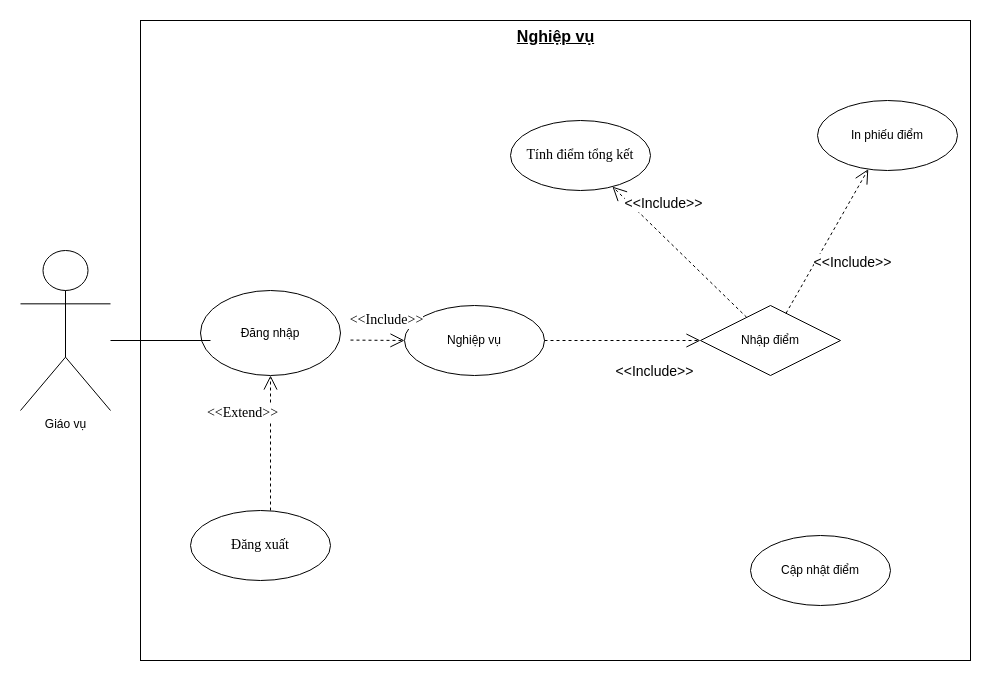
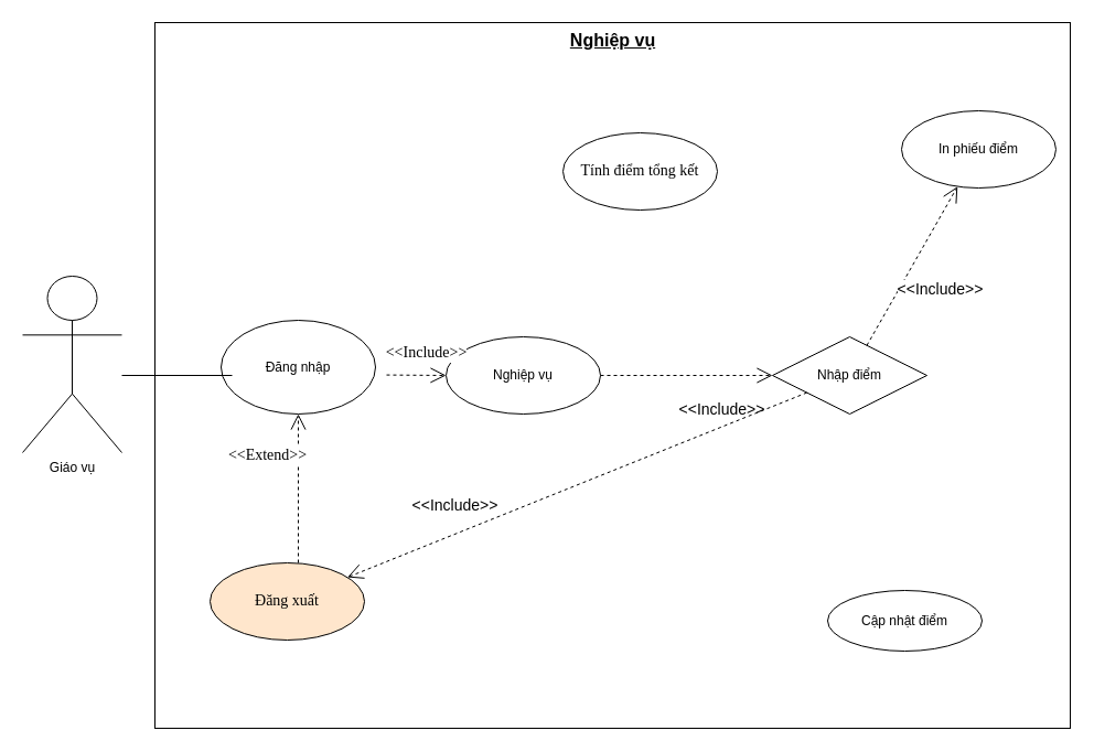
  <mxCell id="0" />
  <mxCell id="1" parent="0" />
  <mxCell id="2" value="Nghiệp vụ" style="html=1;labelBackgroundColor=none;fontColor=default;align=center;verticalAlign=top;fontStyle=5;fontSize=16;" parent="1" vertex="1"><mxGeometry x="140" y="20" width="830" height="640" as="geometry" /></mxCell>
  <mxCell id="3" value="Giáo vụ" style="shape=umlActor;verticalLabelPosition=bottom;verticalAlign=top;html=1;" parent="1" vertex="1"><mxGeometry x="20" y="250" width="90" height="160" as="geometry" /></mxCell>
  <mxCell id="4" value="Đăng nhập" style="ellipse;whiteSpace=wrap;html=1;" parent="1" vertex="1"><mxGeometry x="200" y="290" width="140" height="85" as="geometry" /></mxCell>
- <mxCell id="5" value="Cập nhật điểm" style="ellipse;whiteSpace=wrap;html=1;labelBackgroundColor=none;fontSize=12;fontColor=default;" parent="1" vertex="1"><mxGeometry x="750" y="535" width="140" height="70" as="geometry" /></mxCell>
+ <mxCell id="5" value="Cập nhật điểm" style="ellipse;whiteSpace=wrap;html=1;labelBackgroundColor=none;fontSize=12;fontColor=default;" parent="1" vertex="1"><mxGeometry x="750" y="535" width="140" height="55" as="geometry" /></mxCell>
  <mxCell id="6" value="Nhập điểm" style="rhombus;whiteSpace=wrap;html=1;labelBackgroundColor=none;fontSize=12;fontColor=default;" parent="1" vertex="1"><mxGeometry x="700" y="305" width="140" height="70" as="geometry" /></mxCell>
  <mxCell id="7" value="Nghiệp vụ" style="ellipse;whiteSpace=wrap;html=1;labelBackgroundColor=none;fontSize=12;fontColor=default;" parent="1" vertex="1"><mxGeometry x="404" y="305" width="140" height="70" as="geometry" /></mxCell>
  <mxCell id="8" value="In phiếu điểm" style="ellipse;whiteSpace=wrap;html=1;labelBackgroundColor=none;fontSize=12;fontColor=default;" parent="1" vertex="1"><mxGeometry x="817" y="100" width="140" height="70" as="geometry" /></mxCell>
  <mxCell id="9" value="" style="line;strokeWidth=1;fillColor=none;align=left;verticalAlign=middle;spacingTop=-1;spacingLeft=3;spacingRight=3;rotatable=0;labelPosition=right;points=[];portConstraint=eastwest;labelBackgroundColor=none;fontSize=12;fontColor=default;" parent="1" vertex="1"><mxGeometry x="110" y="335" width="100" height="10" as="geometry" /></mxCell>
- <mxCell id="10" value="Đăng xuất" style="ellipse;whiteSpace=wrap;html=1;labelBackgroundColor=none;fontFamily=Times New Roman;fontSize=14;fontColor=default;" parent="1" vertex="1"><mxGeometry x="190" y="510" width="140" height="70" as="geometry" /></mxCell>
+ <mxCell id="10" value="Đăng xuất" style="ellipse;whiteSpace=wrap;html=1;labelBackgroundColor=none;fontFamily=Times New Roman;fontSize=14;fontColor=default;fillColor=#ffe6cc;" parent="1" vertex="1"><mxGeometry x="190" y="510" width="140" height="70" as="geometry" /></mxCell>
  <mxCell id="11" value="&amp;lt;&amp;lt;Extend&amp;gt;&amp;gt;" style="endArrow=open;endSize=12;dashed=1;html=1;rounded=0;fontFamily=Times New Roman;fontSize=14;fontColor=default;" parent="1" target="4" edge="1"><mxGeometry x="0.436" y="28" width="160" relative="1" as="geometry"><mxPoint x="270" y="510" as="sourcePoint" /><mxPoint x="430" y="510" as="targetPoint" /><mxPoint as="offset" /></mxGeometry></mxCell>
  <mxCell id="12" value="Tính điểm tổng kết" style="ellipse;whiteSpace=wrap;html=1;labelBackgroundColor=none;fontFamily=Times New Roman;fontSize=14;fontColor=default;" parent="1" vertex="1"><mxGeometry x="510" y="120" width="140" height="70" as="geometry" /></mxCell>
  <mxCell id="13" value="&amp;lt;&amp;lt;Include&amp;gt;&amp;gt;" style="endArrow=open;endSize=12;dashed=1;html=1;rounded=0;fontFamily=Times New Roman;fontSize=14;fontColor=default;" parent="1" target="7" edge="1"><mxGeometry x="0.331" y="20" width="160" relative="1" as="geometry"><mxPoint x="350" y="339.58" as="sourcePoint" /><mxPoint x="460" y="339.58" as="targetPoint" /><mxPoint as="offset" /></mxGeometry></mxCell>
  <mxCell id="14" value="&lt;font style=&quot;font-size: 14px;&quot;&gt;&amp;lt;&amp;lt;Include&amp;gt;&amp;gt;&lt;/font&gt;" style="endArrow=open;endSize=12;dashed=1;html=1;rounded=0;" parent="1" source="7" target="6" edge="1"><mxGeometry x="0.412" y="-31" width="160" relative="1" as="geometry"><mxPoint x="630" y="360" as="sourcePoint" /><mxPoint x="790" y="360" as="targetPoint" /><mxPoint as="offset" /></mxGeometry></mxCell>
- <mxCell id="15" value="&amp;lt;&amp;lt;Include&amp;gt;&amp;gt;" style="endArrow=open;endSize=12;dashed=1;html=1;rounded=0;fontSize=14;" parent="1" source="6" target="12" edge="1"><mxGeometry x="0.488" y="-24" width="160" relative="1" as="geometry"><mxPoint x="630" y="360" as="sourcePoint" /><mxPoint x="790" y="360" as="targetPoint" /><mxPoint as="offset" /></mxGeometry></mxCell>
+ <mxCell id="15" value="&amp;lt;&amp;lt;Include&amp;gt;&amp;gt;" style="endArrow=open;endSize=12;dashed=1;html=1;rounded=0;fontSize=14;" parent="1" source="6" target="10" edge="1"><mxGeometry x="0.488" y="-24" width="160" relative="1" as="geometry"><mxPoint x="630" y="360" as="sourcePoint" /><mxPoint x="790" y="360" as="targetPoint" /><mxPoint as="offset" /></mxGeometry></mxCell>
  <mxCell id="16" value="&lt;font style=&quot;font-size: 14px;&quot;&gt;&amp;lt;&amp;lt;Include&amp;gt;&amp;gt;&lt;/font&gt;" style="endArrow=open;endSize=12;dashed=1;html=1;rounded=0;" edge="1" parent="1" source="6" target="8"><mxGeometry x="-0.067" y="-32" width="160" relative="1" as="geometry"><mxPoint x="630" y="340" as="sourcePoint" /><mxPoint x="790" y="340" as="targetPoint" /><mxPoint as="offset" /></mxGeometry></mxCell>
